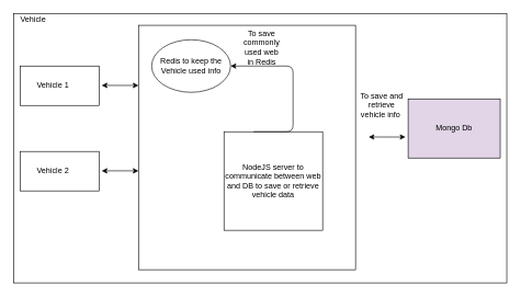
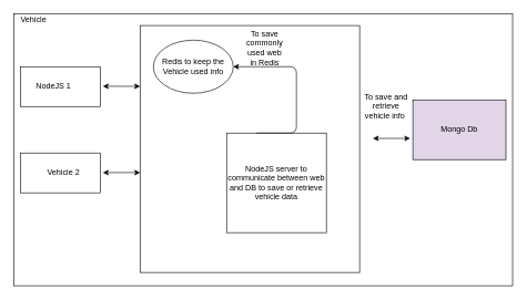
  <mxCell id="0" />
  <mxCell id="1" parent="0" />
  <mxCell id="2" value="" style="rounded=0;whiteSpace=wrap;html=1;" vertex="1" parent="1"><mxGeometry x="20" y="20" width="750" height="410" as="geometry" /></mxCell>
  <mxCell id="3" value="Vehicle" style="text;html=1;strokeColor=none;fillColor=none;align=center;verticalAlign=middle;whiteSpace=wrap;rounded=0;" vertex="1" parent="1"><mxGeometry x="30" y="20" width="40" height="18" as="geometry" /></mxCell>
  <mxCell id="4" value="" style="rounded=0;whiteSpace=wrap;html=1;" vertex="1" parent="1"><mxGeometry x="30" y="100" width="120" height="60" as="geometry" /></mxCell>
  <mxCell id="5" value="" style="rounded=0;whiteSpace=wrap;html=1;" vertex="1" parent="1"><mxGeometry x="30" y="230" width="120" height="60" as="geometry" /></mxCell>
- <mxCell id="6" value="Vehicle 1" style="text;html=1;strokeColor=none;fillColor=none;align=center;verticalAlign=middle;whiteSpace=wrap;rounded=0;" vertex="1" parent="1"><mxGeometry x="50" y="120" width="60" height="20" as="geometry" /></mxCell>
- <mxCell id="7" value="Vehicle 2" style="text;html=1;strokeColor=none;fillColor=none;align=center;verticalAlign=middle;whiteSpace=wrap;rounded=0;" vertex="1" parent="1"><mxGeometry x="50" y="250" width="60" height="20" as="geometry" /></mxCell>
+ <mxCell id="6" value="NodeJS 1" style="text;html=1;strokeColor=none;fillColor=none;align=center;verticalAlign=middle;whiteSpace=wrap;rounded=0;" vertex="1" parent="1"><mxGeometry x="50" y="120" width="60" height="20" as="geometry" /></mxCell>
+ <mxCell id="7" value="Vehicle 2" style="text;html=1;strokeColor=none;fillColor=none;align=center;verticalAlign=middle;whiteSpace=wrap;rounded=0;" vertex="1" parent="1"><mxGeometry x="65" y="250" width="60" height="20" as="geometry" /></mxCell>
  <mxCell id="8" value="" style="rounded=0;whiteSpace=wrap;html=1;" vertex="1" parent="1"><mxGeometry x="210" y="38" width="330" height="372" as="geometry" /></mxCell>
  <mxCell id="9" value="Mongo Db" style="rounded=0;whiteSpace=wrap;html=1;fillColor=#e1d5e7;" vertex="1" parent="1"><mxGeometry x="620" y="150" width="140" height="90" as="geometry" /></mxCell>
  <mxCell id="10" value="Redis to keep the Vehicle used info" style="ellipse;whiteSpace=wrap;html=1;" vertex="1" parent="1"><mxGeometry x="230" y="60" width="120" height="80" as="geometry" /></mxCell>
  <mxCell id="11" value="" style="endArrow=classic;startArrow=classic;html=1;entryX=-0.029;entryY=0.867;entryDx=0;entryDy=0;entryPerimeter=0;" edge="1" parent="1"><mxGeometry width="50" height="50" relative="1" as="geometry"><mxPoint x="154.06" y="129.5" as="sourcePoint" /><mxPoint x="210" y="129.53" as="targetPoint" /></mxGeometry></mxCell>
  <mxCell id="12" value="To save and retrieve vehicle info&amp;nbsp;" style="text;html=1;strokeColor=none;fillColor=none;align=center;verticalAlign=middle;whiteSpace=wrap;rounded=0;" vertex="1" parent="1"><mxGeometry x="540" y="150" width="80" height="20" as="geometry" /></mxCell>
  <mxCell id="13" value="" style="endArrow=classic;startArrow=classic;html=1;entryX=-0.029;entryY=0.867;entryDx=0;entryDy=0;entryPerimeter=0;" edge="1" parent="1"><mxGeometry width="50" height="50" relative="1" as="geometry"><mxPoint x="560" y="208" as="sourcePoint" /><mxPoint x="615.94" y="208.03" as="targetPoint" /></mxGeometry></mxCell>
  <mxCell id="14" value="" style="endArrow=classic;startArrow=classic;html=1;entryX=-0.029;entryY=0.867;entryDx=0;entryDy=0;entryPerimeter=0;" edge="1" parent="1"><mxGeometry width="50" height="50" relative="1" as="geometry"><mxPoint x="154.06" y="259.5" as="sourcePoint" /><mxPoint x="210" y="259.53" as="targetPoint" /></mxGeometry></mxCell>
  <mxCell id="15" value="NodeJS server to communicate between web and DB to save or retrieve vehicle data" style="whiteSpace=wrap;html=1;aspect=fixed;" vertex="1" parent="1"><mxGeometry x="340" y="200" width="150" height="150" as="geometry" /></mxCell>
  <mxCell id="16" value="" style="edgeStyle=segmentEdgeStyle;endArrow=classic;html=1;entryX=1;entryY=0.5;entryDx=0;entryDy=0;" edge="1" parent="1" target="10"><mxGeometry width="50" height="50" relative="1" as="geometry"><mxPoint x="385" y="200" as="sourcePoint" /><mxPoint x="435" y="100" as="targetPoint" /><Array as="points"><mxPoint x="445" y="200" /><mxPoint x="445" y="100" /></Array></mxGeometry></mxCell>
  <mxCell id="17" value="To save commonly used web in Redis" style="text;html=1;strokeColor=none;fillColor=none;align=center;verticalAlign=middle;whiteSpace=wrap;rounded=0;" vertex="1" parent="1"><mxGeometry x="370" y="60" width="55" height="23" as="geometry" /></mxCell>
